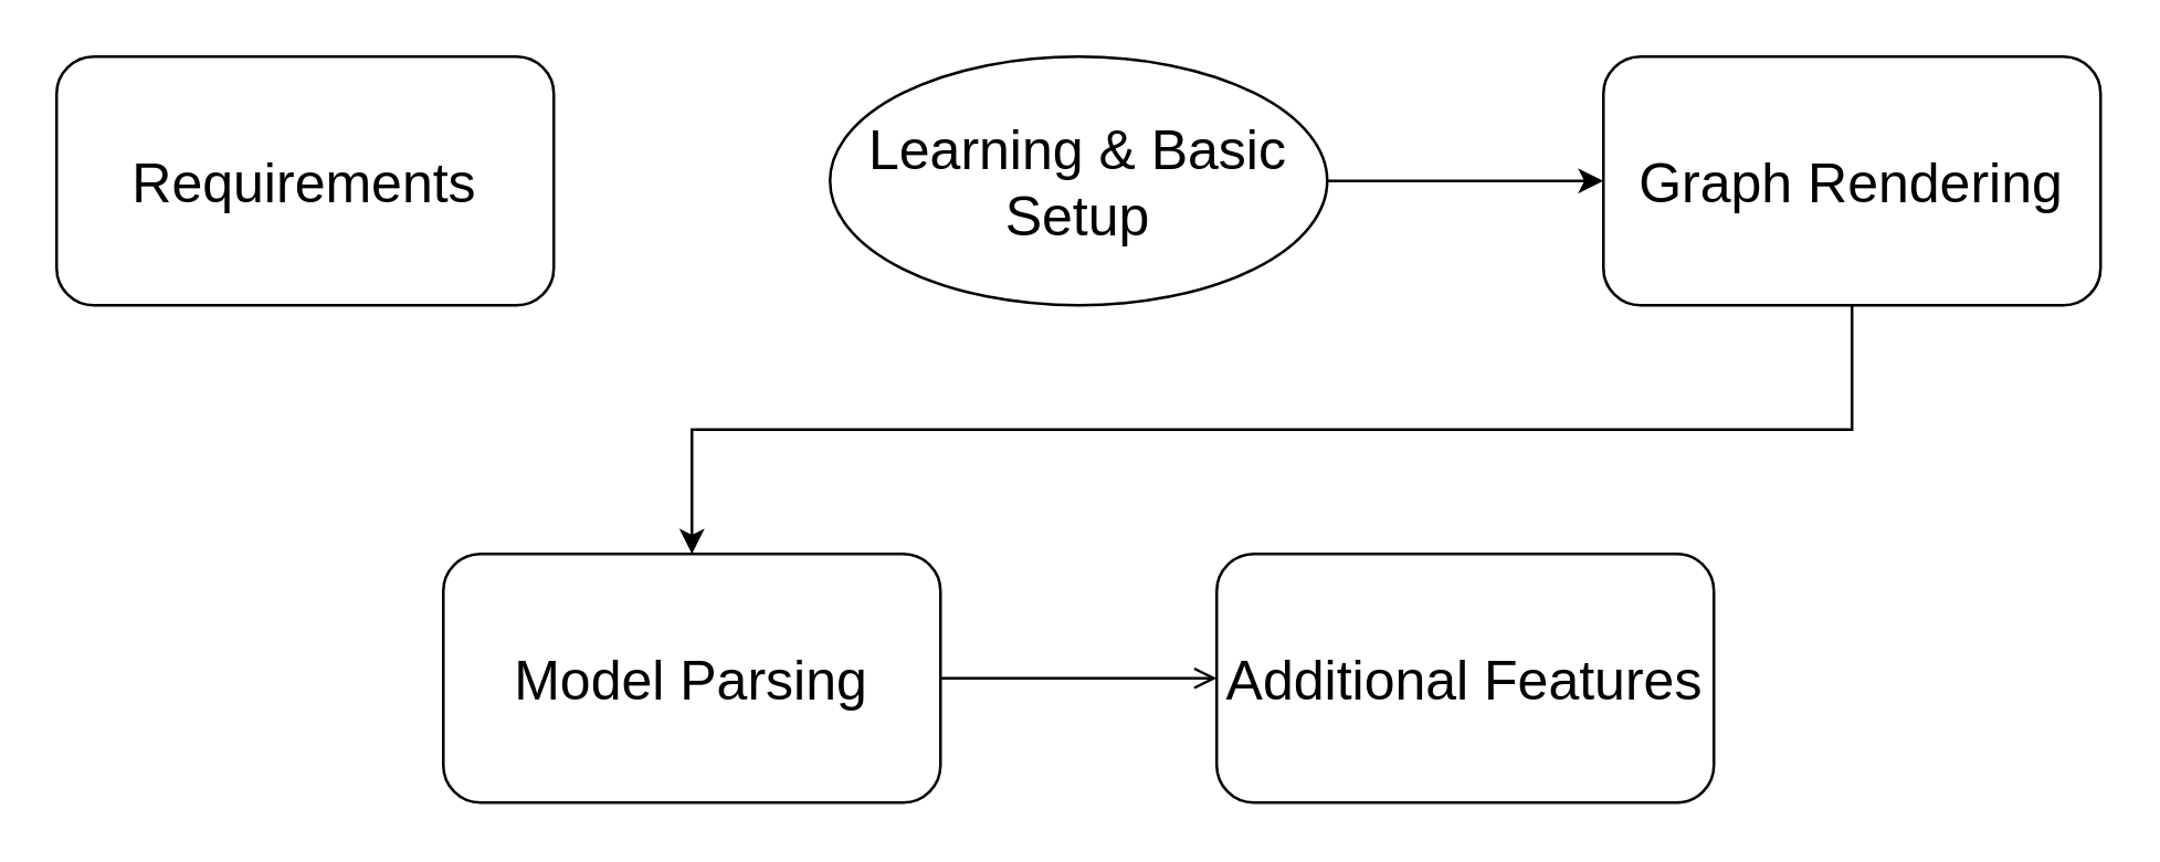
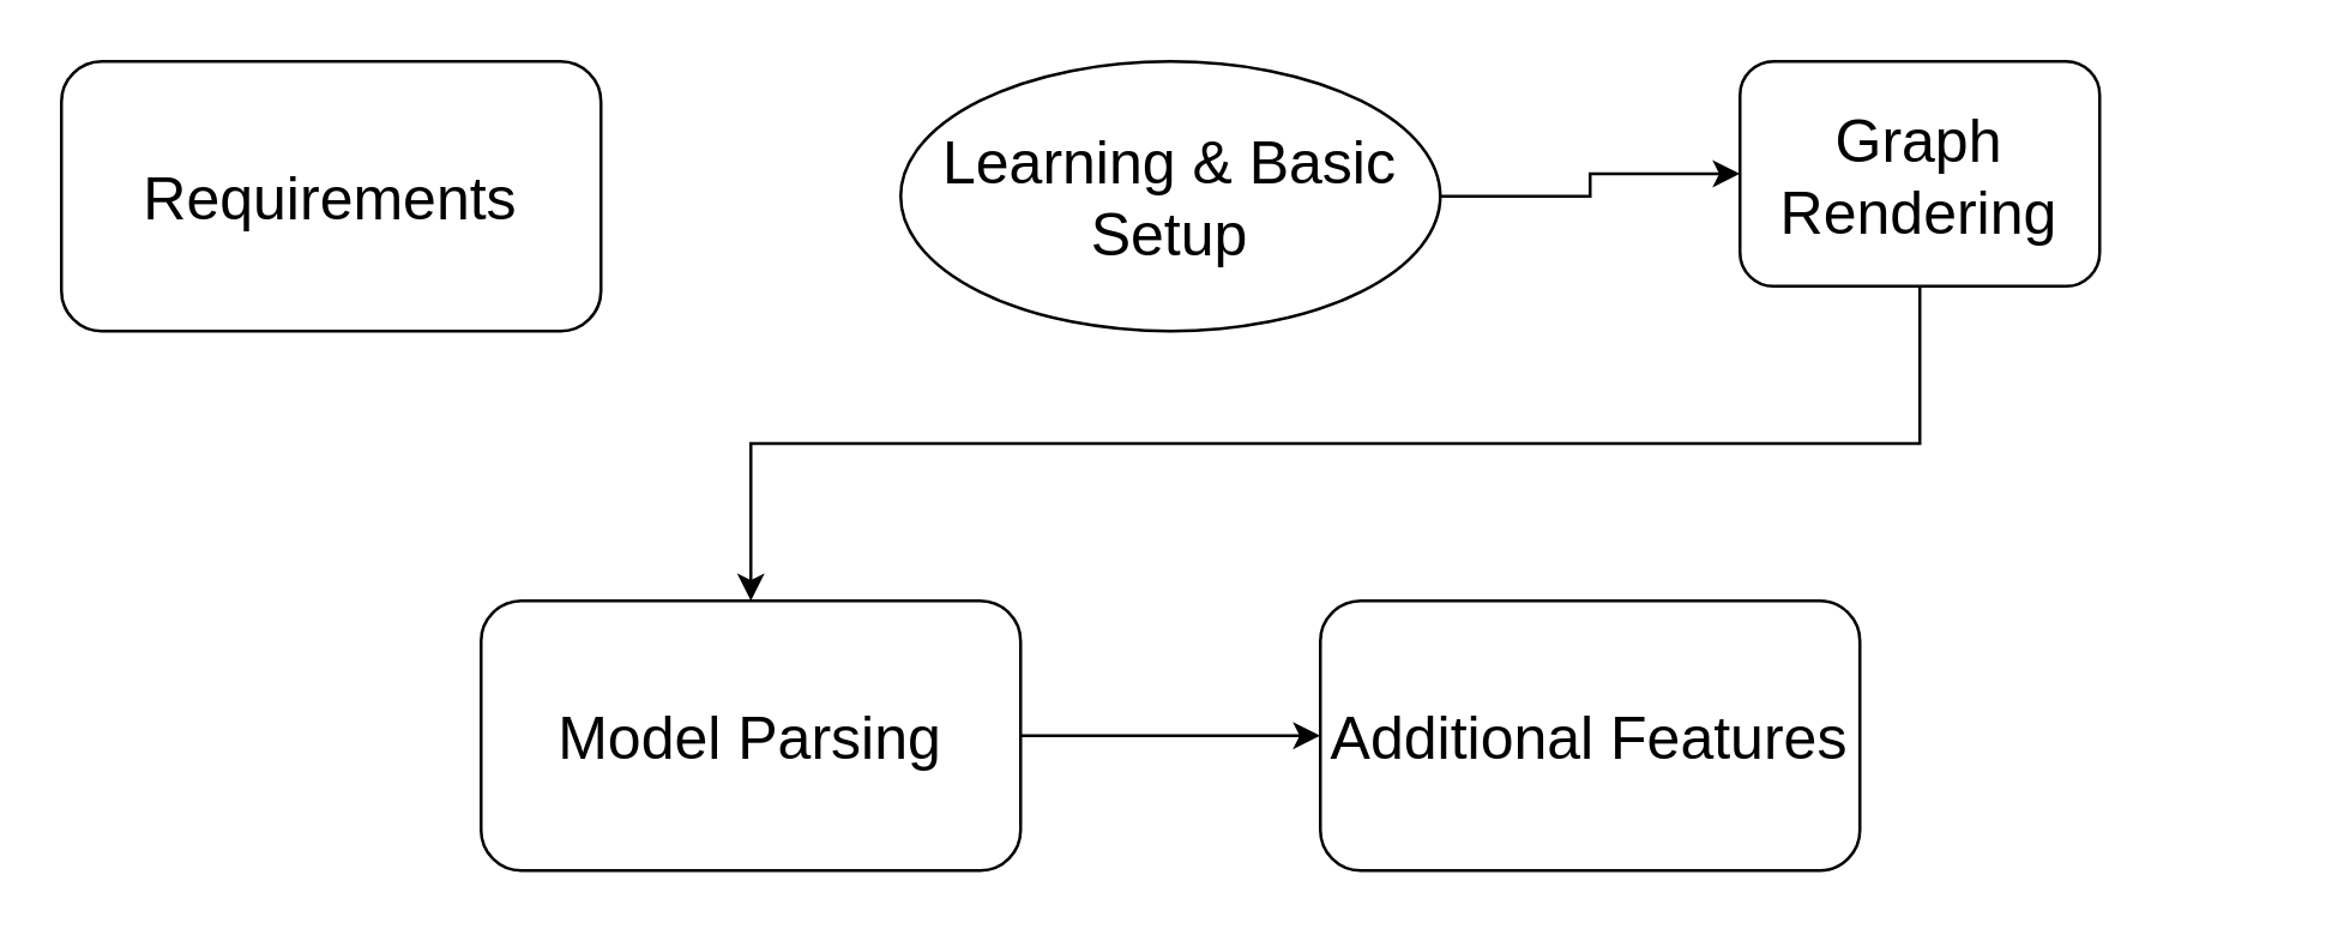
  <mxCell id="0" />
  <mxCell id="1" parent="0" />
  <mxCell id="2" value="&lt;font style=&quot;font-size: 20px;&quot;&gt;Requirements&lt;/font&gt;" style="rounded=1;whiteSpace=wrap;html=1;" vertex="1" parent="1"><mxGeometry x="20" y="20" width="180" height="90" as="geometry" /></mxCell>
  <mxCell id="3" style="edgeStyle=orthogonalEdgeStyle;rounded=0;orthogonalLoop=1;jettySize=auto;html=1;exitX=1;exitY=0.5;exitDx=0;exitDy=0;entryX=0;entryY=0.5;entryDx=0;entryDy=0;" edge="1" parent="1" source="4" target="5"><mxGeometry relative="1" as="geometry" /></mxCell>
  <mxCell id="4" value="&lt;font style=&quot;font-size: 20px;&quot;&gt;Learning &amp;amp; Basic Setup&lt;/font&gt;" style="ellipse;whiteSpace=wrap;html=1;" vertex="1" parent="1"><mxGeometry x="300" y="20" width="180" height="90" as="geometry" /></mxCell>
- <mxCell id="5" value="&lt;font style=&quot;font-size: 20px;&quot;&gt;Graph Rendering&lt;/font&gt;" style="rounded=1;whiteSpace=wrap;html=1;" vertex="1" parent="1"><mxGeometry x="580" y="20" width="180" height="90" as="geometry" /></mxCell>
- <mxCell id="6" style="edgeStyle=orthogonalEdgeStyle;rounded=0;orthogonalLoop=1;jettySize=auto;html=1;exitX=1;exitY=0.5;exitDx=0;exitDy=0;entryX=0;entryY=0.5;entryDx=0;entryDy=0;endArrow=open;" edge="1" parent="1" source="7" target="9"><mxGeometry relative="1" as="geometry" /></mxCell>
+ <mxCell id="5" value="&lt;font style=&quot;font-size: 20px;&quot;&gt;Graph Rendering&lt;/font&gt;" style="rounded=1;whiteSpace=wrap;html=1;" vertex="1" parent="1"><mxGeometry x="580" y="20" width="120" height="75" as="geometry" /></mxCell>
+ <mxCell id="6" style="edgeStyle=orthogonalEdgeStyle;rounded=0;orthogonalLoop=1;jettySize=auto;html=1;exitX=1;exitY=0.5;exitDx=0;exitDy=0;entryX=0;entryY=0.5;entryDx=0;entryDy=0;" edge="1" parent="1" source="7" target="9"><mxGeometry relative="1" as="geometry" /></mxCell>
  <mxCell id="7" value="&lt;font style=&quot;font-size: 20px;&quot;&gt;Model Parsing&lt;/font&gt;" style="rounded=1;whiteSpace=wrap;html=1;" vertex="1" parent="1"><mxGeometry x="160" y="200" width="180" height="90" as="geometry" /></mxCell>
  <mxCell id="8" style="edgeStyle=orthogonalEdgeStyle;rounded=0;orthogonalLoop=1;jettySize=auto;html=1;exitX=0.5;exitY=1;exitDx=0;exitDy=0;entryX=0.5;entryY=0;entryDx=0;entryDy=0;" edge="1" parent="1" source="5" target="7"><mxGeometry relative="1" as="geometry" /></mxCell>
  <mxCell id="9" value="&lt;font style=&quot;font-size: 20px;&quot;&gt;Additional Features&lt;/font&gt;" style="rounded=1;whiteSpace=wrap;html=1;" vertex="1" parent="1"><mxGeometry x="440" y="200" width="180" height="90" as="geometry" /></mxCell>
